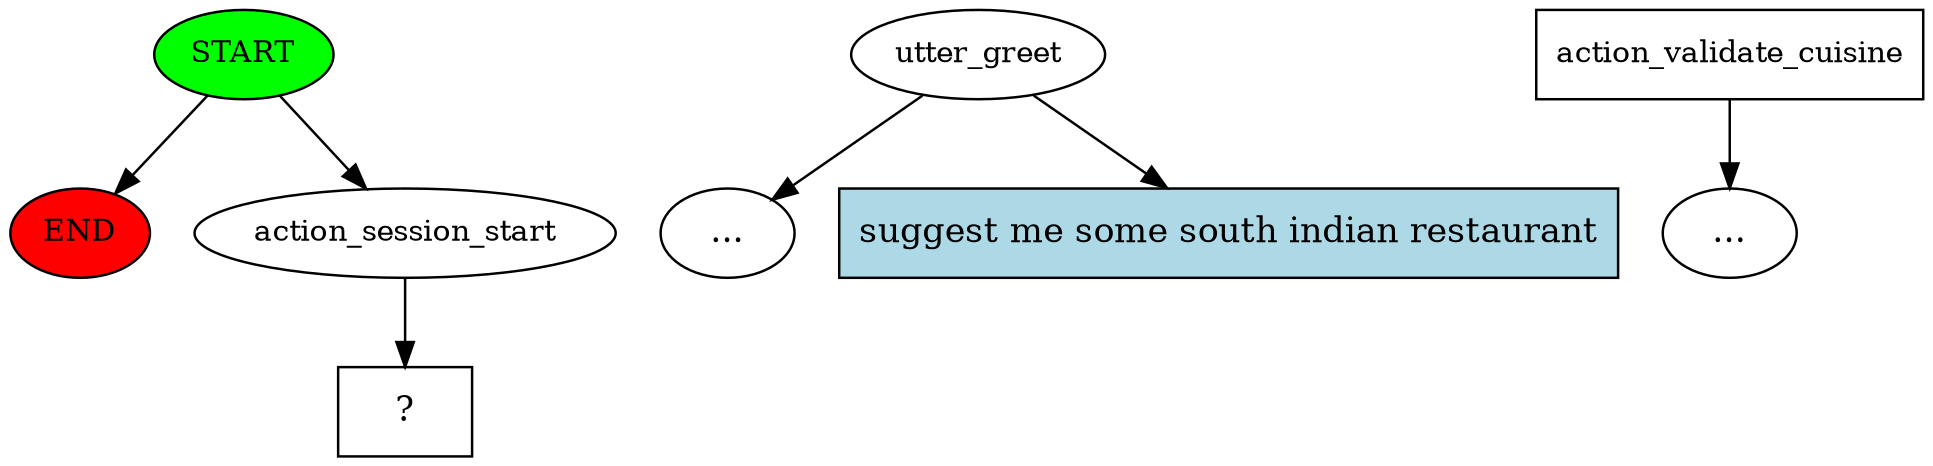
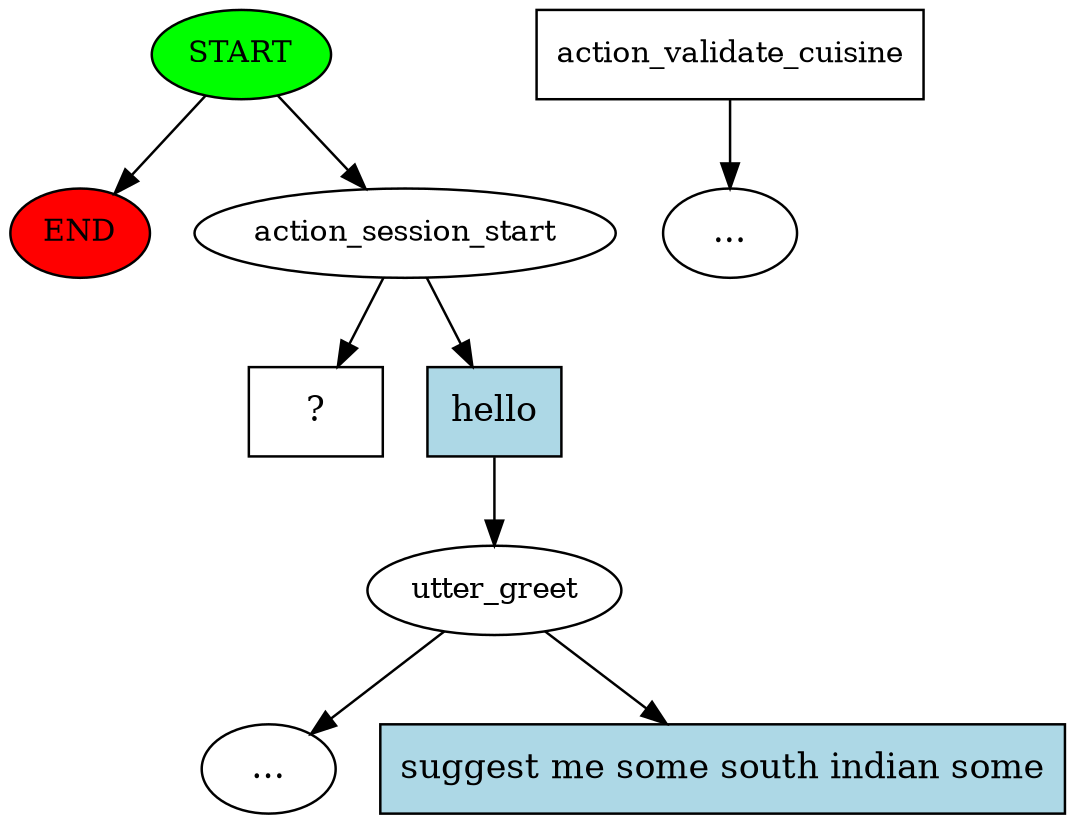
  digraph {
    n1 [fillcolor=green fontsize=12 label=START style=filled]
    n2 [fillcolor=red fontsize=12 label=END style=filled]
    n3 [fontsize=12 label=action_session_start]
    n4 [label="  ?  " shape=rect]
+   n5 [fillcolor=lightblue label=hello shape=rect style=filled]
    n6 [fontsize=12 label=utter_greet]
    n7 [label="..."]
-   n8 [fillcolor=lightblue label="suggest me some south indian restaurant" shape=rect style=filled]
+   n8 [fillcolor=lightblue label="suggest me some south indian some" shape=rect style=filled]
    n9 [fontsize=12 label=action_validate_cuisine shape=box]
    n10 [label="..."]
    n1 -> n2
    n1 -> n3
    n3 -> n4
+   n3 -> n5
+   n5 -> n6
    n6 -> n7
    n6 -> n8
    n9 -> n10
  }
